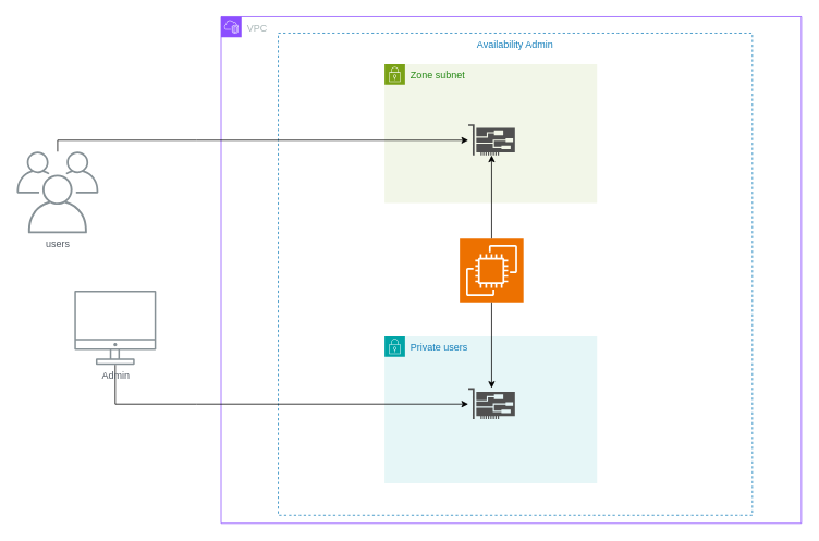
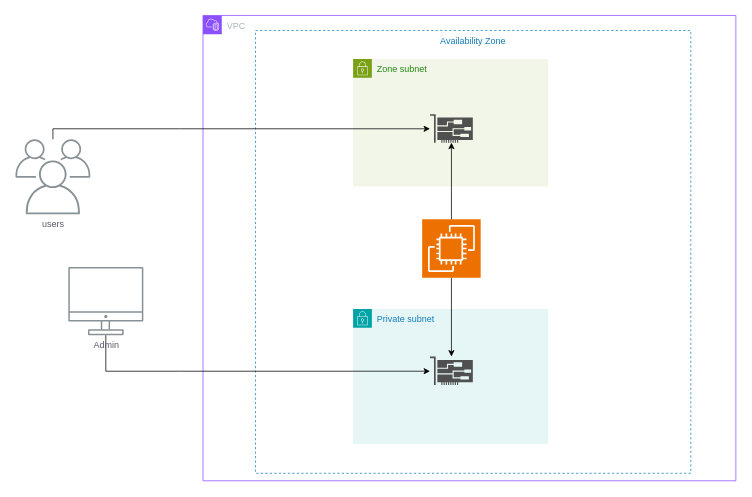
  <mxCell id="0" />
  <mxCell id="1" parent="0" />
  <mxCell id="2" value="VPC" style="points=[[0,0],[0.25,0],[0.5,0],[0.75,0],[1,0],[1,0.25],[1,0.5],[1,0.75],[1,1],[0.75,1],[0.5,1],[0.25,1],[0,1],[0,0.75],[0,0.5],[0,0.25]];outlineConnect=0;gradientColor=none;html=1;whiteSpace=wrap;fontSize=12;fontStyle=0;container=1;pointerEvents=0;collapsible=0;recursiveResize=0;shape=mxgraph.aws4.group;grIcon=mxgraph.aws4.group_vpc2;strokeColor=#8C4FFF;fillColor=none;verticalAlign=top;align=left;spacingLeft=30;fontColor=#AAB7B8;dashed=0;" vertex="1" parent="1"><mxGeometry x="270" y="20" width="710" height="620" as="geometry" /></mxCell>
- <mxCell id="3" value="Availability Admin" style="fillColor=none;strokeColor=#147EBA;dashed=1;verticalAlign=top;fontStyle=0;fontColor=#147EBA;whiteSpace=wrap;html=1;" vertex="1" parent="2"><mxGeometry x="70" y="20" width="580" height="590" as="geometry" /></mxCell>
+ <mxCell id="3" value="Availability Zone" style="fillColor=none;strokeColor=#147EBA;dashed=1;verticalAlign=top;fontStyle=0;fontColor=#147EBA;whiteSpace=wrap;html=1;" vertex="1" parent="2"><mxGeometry x="70" y="20" width="580" height="590" as="geometry" /></mxCell>
  <mxCell id="4" value="" style="sketch=0;points=[[0,0,0],[0.25,0,0],[0.5,0,0],[0.75,0,0],[1,0,0],[0,1,0],[0.25,1,0],[0.5,1,0],[0.75,1,0],[1,1,0],[0,0.25,0],[0,0.5,0],[0,0.75,0],[1,0.25,0],[1,0.5,0],[1,0.75,0]];outlineConnect=0;fontColor=#232F3E;fillColor=#ED7100;strokeColor=#ffffff;dashed=0;verticalLabelPosition=bottom;verticalAlign=top;align=center;html=1;fontSize=12;fontStyle=0;aspect=fixed;shape=mxgraph.aws4.resourceIcon;resIcon=mxgraph.aws4.ec2;" vertex="1" parent="2"><mxGeometry x="292" y="271.5" width="78" height="78" as="geometry" /></mxCell>
- <mxCell id="5" value="Private users" style="points=[[0,0],[0.25,0],[0.5,0],[0.75,0],[1,0],[1,0.25],[1,0.5],[1,0.75],[1,1],[0.75,1],[0.5,1],[0.25,1],[0,1],[0,0.75],[0,0.5],[0,0.25]];outlineConnect=0;gradientColor=none;html=1;whiteSpace=wrap;fontSize=12;fontStyle=0;container=1;pointerEvents=0;collapsible=0;recursiveResize=0;shape=mxgraph.aws4.group;grIcon=mxgraph.aws4.group_security_group;grStroke=0;strokeColor=#00A4A6;fillColor=#E6F6F7;verticalAlign=top;align=left;spacingLeft=30;fontColor=#147EBA;dashed=0;" vertex="1" parent="2"><mxGeometry x="200" y="391" width="260" height="180" as="geometry" /></mxCell>
+ <mxCell id="5" value="Private subnet" style="points=[[0,0],[0.25,0],[0.5,0],[0.75,0],[1,0],[1,0.25],[1,0.5],[1,0.75],[1,1],[0.75,1],[0.5,1],[0.25,1],[0,1],[0,0.75],[0,0.5],[0,0.25]];outlineConnect=0;gradientColor=none;html=1;whiteSpace=wrap;fontSize=12;fontStyle=0;container=1;pointerEvents=0;collapsible=0;recursiveResize=0;shape=mxgraph.aws4.group;grIcon=mxgraph.aws4.group_security_group;grStroke=0;strokeColor=#00A4A6;fillColor=#E6F6F7;verticalAlign=top;align=left;spacingLeft=30;fontColor=#147EBA;dashed=0;" vertex="1" parent="2"><mxGeometry x="200" y="391" width="260" height="180" as="geometry" /></mxCell>
  <mxCell id="6" value="" style="sketch=0;pointerEvents=1;shadow=0;dashed=0;html=1;strokeColor=none;fillColor=#505050;labelPosition=center;verticalLabelPosition=bottom;verticalAlign=top;outlineConnect=0;align=center;shape=mxgraph.office.devices.nic;" vertex="1" parent="2"><mxGeometry x="302.5" y="454.5" width="57" height="38" as="geometry" /></mxCell>
  <mxCell id="7" value="Zone subnet" style="points=[[0,0],[0.25,0],[0.5,0],[0.75,0],[1,0],[1,0.25],[1,0.5],[1,0.75],[1,1],[0.75,1],[0.5,1],[0.25,1],[0,1],[0,0.75],[0,0.5],[0,0.25]];outlineConnect=0;gradientColor=none;html=1;whiteSpace=wrap;fontSize=12;fontStyle=0;container=1;pointerEvents=0;collapsible=0;recursiveResize=0;shape=mxgraph.aws4.group;grIcon=mxgraph.aws4.group_security_group;grStroke=0;strokeColor=#7AA116;fillColor=#F2F6E8;verticalAlign=top;align=left;spacingLeft=30;fontColor=#248814;dashed=0;" vertex="1" parent="2"><mxGeometry x="200" y="58" width="260" height="170" as="geometry" /></mxCell>
  <mxCell id="8" value="" style="sketch=0;pointerEvents=1;shadow=0;dashed=0;html=1;strokeColor=none;fillColor=#505050;labelPosition=center;verticalLabelPosition=bottom;verticalAlign=top;outlineConnect=0;align=center;shape=mxgraph.office.devices.nic;" vertex="1" parent="2"><mxGeometry x="302.5" y="131.5" width="57" height="38" as="geometry" /></mxCell>
  <mxCell id="9" value="" style="edgeStyle=orthogonalEdgeStyle;rounded=0;orthogonalLoop=1;jettySize=auto;html=1;" edge="1" parent="2" source="12" target="8"><mxGeometry relative="1" as="geometry"><mxPoint x="-60" y="160" as="targetPoint" /><Array as="points"><mxPoint x="-30" y="151" /><mxPoint x="-30" y="151" /></Array></mxGeometry></mxCell>
  <mxCell id="10" value="" style="edgeStyle=orthogonalEdgeStyle;rounded=0;orthogonalLoop=1;jettySize=auto;html=1;" edge="1" parent="2" source="4" target="8"><mxGeometry relative="1" as="geometry" /></mxCell>
  <mxCell id="11" value="" style="edgeStyle=orthogonalEdgeStyle;rounded=0;orthogonalLoop=1;jettySize=auto;html=1;" edge="1" parent="2" source="4" target="6"><mxGeometry relative="1" as="geometry" /></mxCell>
  <mxCell id="12" value="users" style="sketch=0;outlineConnect=0;gradientColor=none;fontColor=#545B64;strokeColor=none;fillColor=#879196;dashed=0;verticalLabelPosition=bottom;verticalAlign=top;align=center;html=1;fontSize=12;fontStyle=0;aspect=fixed;shape=mxgraph.aws4.illustration_users;pointerEvents=1" vertex="1" parent="1"><mxGeometry x="20" y="185" width="100" height="100" as="geometry" /></mxCell>
  <mxCell id="13" value="" style="edgeStyle=orthogonalEdgeStyle;rounded=0;orthogonalLoop=1;jettySize=auto;html=1;" edge="1" parent="1" source="14" target="6"><mxGeometry relative="1" as="geometry"><mxPoint x="200.5" y="505.5" as="targetPoint" /><Array as="points"><mxPoint x="240" y="494" /><mxPoint x="240" y="494" /></Array></mxGeometry></mxCell>
  <mxCell id="14" value="Admin" style="sketch=0;outlineConnect=0;gradientColor=none;fontColor=#545B64;strokeColor=none;fillColor=#879196;dashed=0;verticalLabelPosition=bottom;verticalAlign=top;align=center;html=1;fontSize=12;fontStyle=0;aspect=fixed;shape=mxgraph.aws4.illustration_desktop;pointerEvents=1" vertex="1" parent="1"><mxGeometry x="90.5" y="355" width="100" height="91" as="geometry" /></mxCell>
